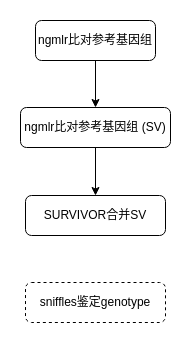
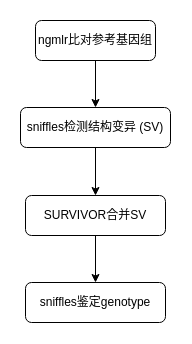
  <mxCell id="0" />
  <mxCell id="1" parent="0" />
  <mxCell id="2" value="" style="edgeStyle=orthogonalEdgeStyle;rounded=0;orthogonalLoop=1;jettySize=auto;html=1;entryX=0.5;entryY=0;entryDx=0;entryDy=0;" edge="1" parent="1" source="3" target="5"><mxGeometry relative="1" as="geometry"><mxPoint x="95" y="212" as="targetPoint" /></mxGeometry></mxCell>
  <mxCell id="3" value="ngmlr比对参考基因组" style="rounded=1;whiteSpace=wrap;html=1;" vertex="1" parent="1"><mxGeometry x="35" y="20" width="120" height="40" as="geometry" /></mxCell>
  <mxCell id="4" value="" style="edgeStyle=orthogonalEdgeStyle;rounded=0;orthogonalLoop=1;jettySize=auto;html=1;entryX=0.5;entryY=0;entryDx=0;entryDy=0;" edge="1" parent="1" source="5" target="7"><mxGeometry relative="1" as="geometry"><mxPoint x="95" y="322" as="targetPoint" /></mxGeometry></mxCell>
- <mxCell id="5" value="ngmlr比对参考基因组 (SV)" style="rounded=1;whiteSpace=wrap;html=1;" vertex="1" parent="1"><mxGeometry x="20" y="107" width="150" height="40" as="geometry" /></mxCell>
+ <mxCell id="5" value="sniffles检测结构变异 (SV)" style="rounded=1;whiteSpace=wrap;html=1;" vertex="1" parent="1"><mxGeometry x="20" y="107" width="150" height="40" as="geometry" /></mxCell>
+ <mxCell id="6" value="" style="edgeStyle=orthogonalEdgeStyle;rounded=0;orthogonalLoop=1;jettySize=auto;html=1;" edge="1" parent="1" source="7" target="8"><mxGeometry relative="1" as="geometry" /></mxCell>
  <mxCell id="7" value="SURVIVOR合并SV" style="rounded=1;whiteSpace=wrap;html=1;" vertex="1" parent="1"><mxGeometry x="25" y="195" width="140" height="40" as="geometry" /></mxCell>
- <mxCell id="8" value="sniffles鉴定genotype" style="rounded=1;whiteSpace=wrap;html=1;dashed=1;" vertex="1" parent="1"><mxGeometry x="25" y="282" width="140" height="40" as="geometry" /></mxCell>
+ <mxCell id="8" value="sniffles鉴定genotype" style="rounded=1;whiteSpace=wrap;html=1;" vertex="1" parent="1"><mxGeometry x="25" y="282" width="140" height="40" as="geometry" /></mxCell>
